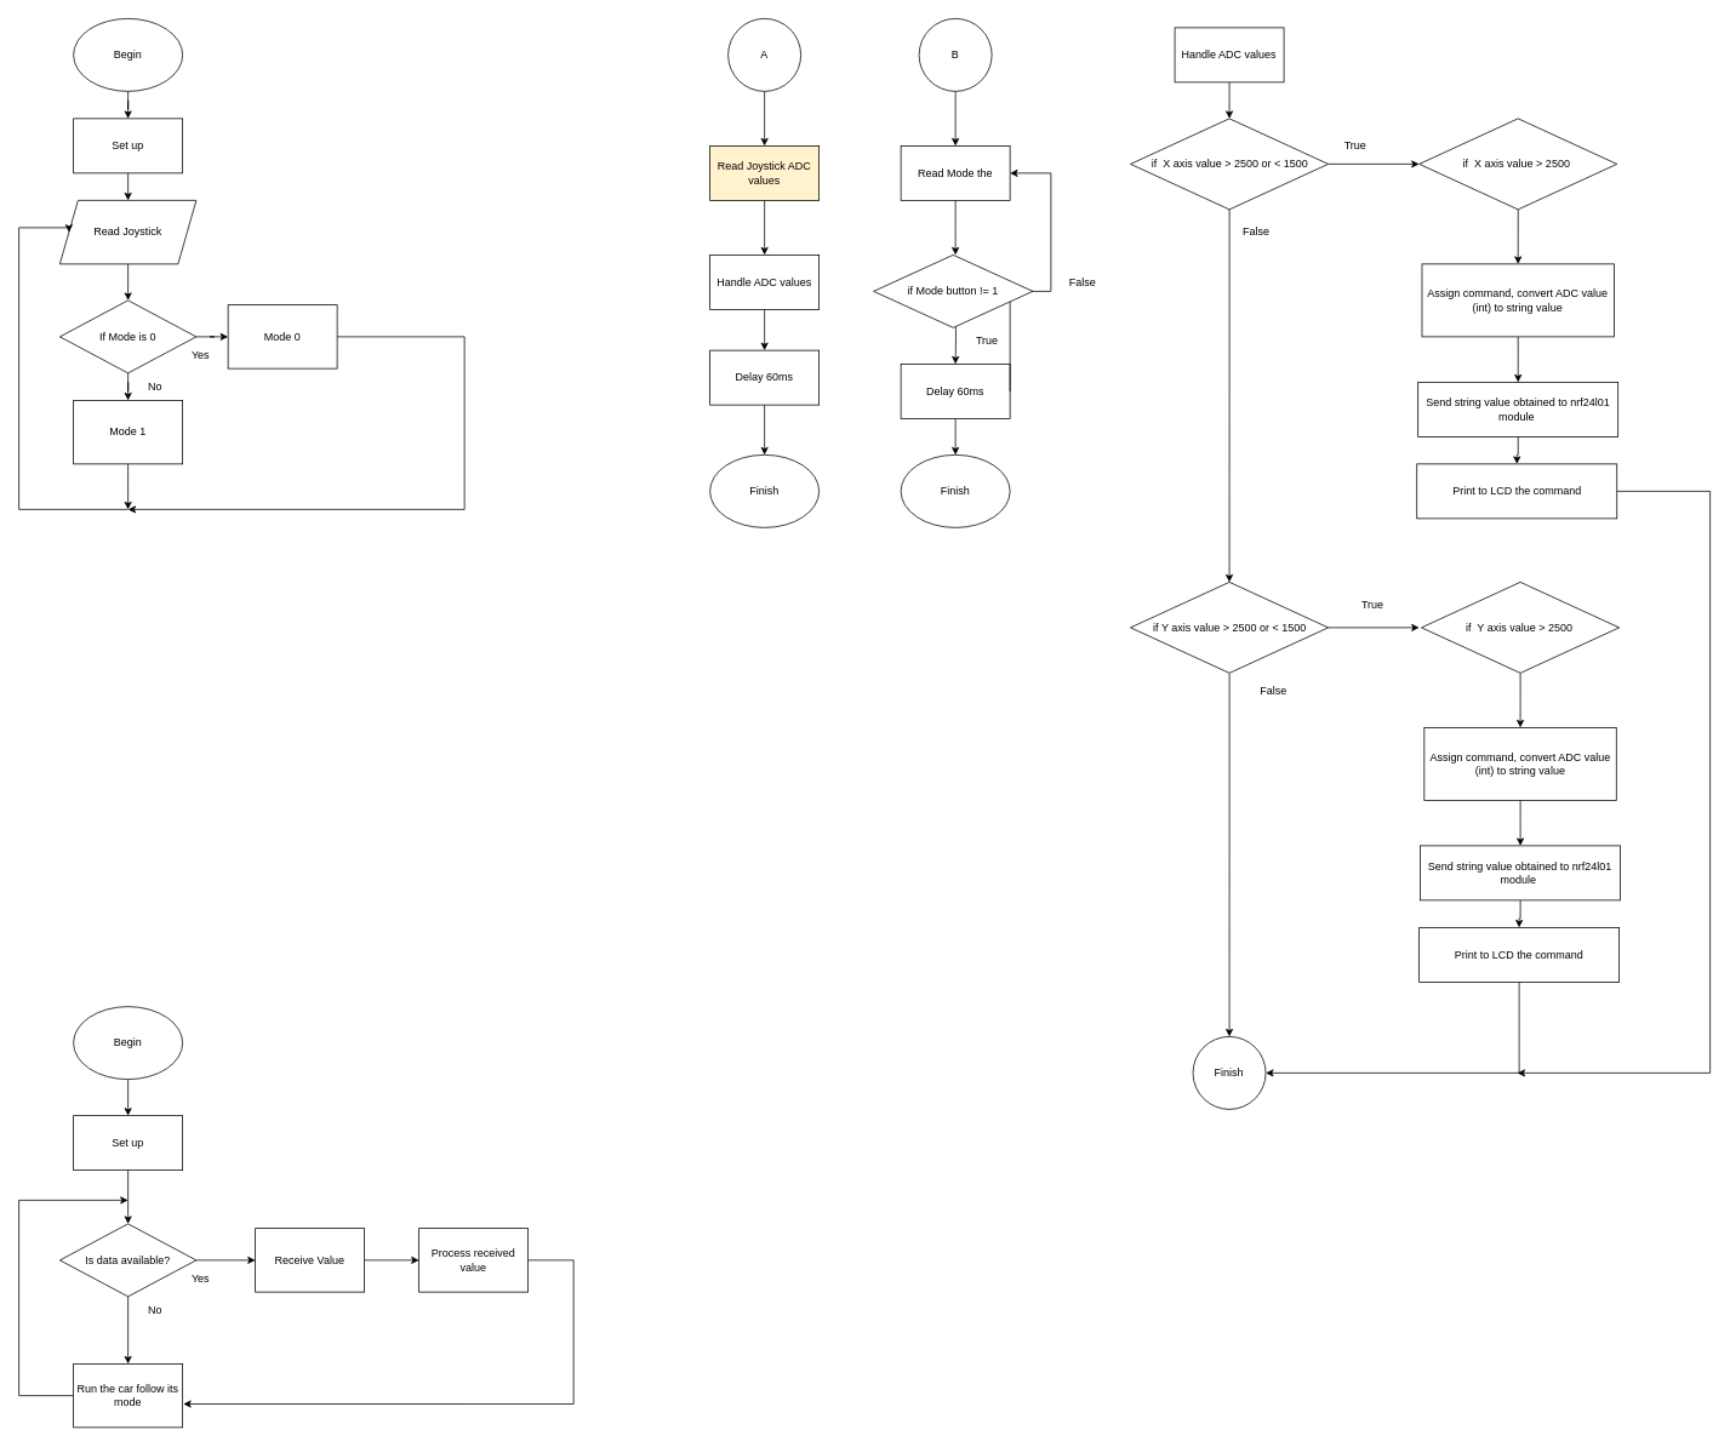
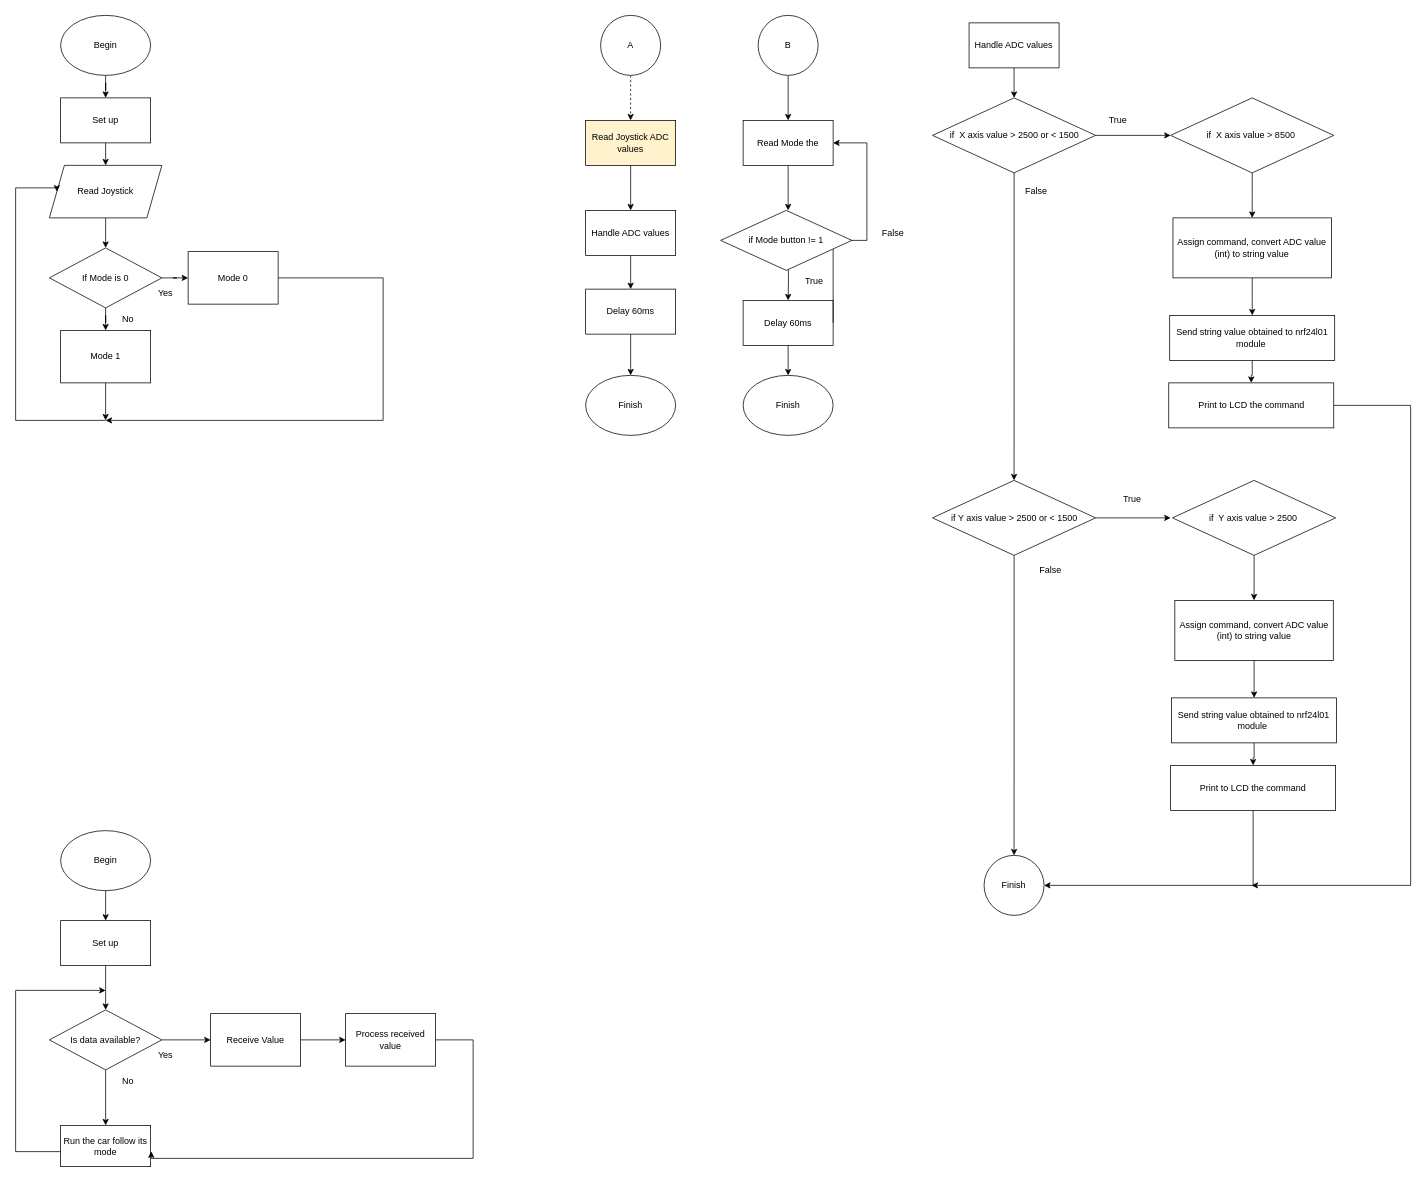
  <mxCell id="0" />
  <mxCell id="1" parent="0" />
  <mxCell id="2" style="edgeStyle=orthogonalEdgeStyle;rounded=0;orthogonalLoop=1;jettySize=auto;html=1;entryX=0.5;entryY=0;entryDx=0;entryDy=0;" parent="1" source="3" target="4" edge="1"><mxGeometry relative="1" as="geometry" /></mxCell>
  <mxCell id="3" value="Begin" style="ellipse;whiteSpace=wrap;html=1;" parent="1" vertex="1"><mxGeometry x="80" y="20" width="120" height="80" as="geometry" /></mxCell>
  <mxCell id="4" value="Set up" style="rounded=0;whiteSpace=wrap;html=1;" parent="1" vertex="1"><mxGeometry x="80" y="130" width="120" height="60" as="geometry" /></mxCell>
  <mxCell id="5" value="" style="endArrow=classic;html=1;rounded=0;exitX=0.5;exitY=1;exitDx=0;exitDy=0;" parent="1" source="4" target="7" edge="1"><mxGeometry width="50" height="50" relative="1" as="geometry"><mxPoint x="210" y="260" as="sourcePoint" /><mxPoint x="140" y="250" as="targetPoint" /></mxGeometry></mxCell>
  <mxCell id="6" style="edgeStyle=orthogonalEdgeStyle;rounded=0;orthogonalLoop=1;jettySize=auto;html=1;" parent="1" source="7" target="10" edge="1"><mxGeometry relative="1" as="geometry" /></mxCell>
  <mxCell id="7" value="Read Joystick" style="shape=parallelogram;perimeter=parallelogramPerimeter;whiteSpace=wrap;html=1;fixedSize=1;" parent="1" vertex="1"><mxGeometry x="65" y="220" width="150" height="70" as="geometry" /></mxCell>
  <mxCell id="8" style="edgeStyle=orthogonalEdgeStyle;rounded=0;orthogonalLoop=1;jettySize=auto;html=1;entryX=0;entryY=0.5;entryDx=0;entryDy=0;" parent="1" source="10" target="12" edge="1"><mxGeometry relative="1" as="geometry" /></mxCell>
  <mxCell id="9" style="edgeStyle=orthogonalEdgeStyle;rounded=0;orthogonalLoop=1;jettySize=auto;html=1;entryX=0.5;entryY=0;entryDx=0;entryDy=0;" parent="1" source="10" target="14" edge="1"><mxGeometry relative="1" as="geometry" /></mxCell>
  <mxCell id="10" value="If Mode is 0" style="rhombus;whiteSpace=wrap;html=1;" parent="1" vertex="1"><mxGeometry x="65" y="330" width="150" height="80" as="geometry" /></mxCell>
  <mxCell id="11" style="edgeStyle=orthogonalEdgeStyle;rounded=0;orthogonalLoop=1;jettySize=auto;html=1;" parent="1" source="12" edge="1"><mxGeometry relative="1" as="geometry"><mxPoint x="140" y="560" as="targetPoint" /><Array as="points"><mxPoint x="510" y="370" /><mxPoint x="510" y="560" /></Array></mxGeometry></mxCell>
  <mxCell id="12" value="Mode 0" style="rounded=0;whiteSpace=wrap;html=1;" parent="1" vertex="1"><mxGeometry x="250" y="335" width="120" height="70" as="geometry" /></mxCell>
  <mxCell id="13" style="edgeStyle=orthogonalEdgeStyle;rounded=0;orthogonalLoop=1;jettySize=auto;html=1;" parent="1" source="14" edge="1"><mxGeometry relative="1" as="geometry"><mxPoint x="140" y="560" as="targetPoint" /></mxGeometry></mxCell>
  <mxCell id="14" value="Mode 1" style="rounded=0;whiteSpace=wrap;html=1;" parent="1" vertex="1"><mxGeometry x="80" y="440" width="120" height="70" as="geometry" /></mxCell>
  <mxCell id="15" style="edgeStyle=orthogonalEdgeStyle;rounded=0;orthogonalLoop=1;jettySize=auto;html=1;entryX=0;entryY=0.5;entryDx=0;entryDy=0;" parent="1" target="7" edge="1"><mxGeometry relative="1" as="geometry"><mxPoint x="-50" y="250" as="targetPoint" /><Array as="points"><mxPoint x="20" y="560" /><mxPoint x="20" y="250" /><mxPoint x="75" y="250" /></Array><mxPoint x="140" y="560" as="sourcePoint" /></mxGeometry></mxCell>
- <mxCell id="16" style="edgeStyle=orthogonalEdgeStyle;rounded=0;orthogonalLoop=1;jettySize=auto;html=1;entryX=0.5;entryY=0;entryDx=0;entryDy=0;" parent="1" source="17" target="19" edge="1"><mxGeometry relative="1" as="geometry" /></mxCell>
+ <mxCell id="16" style="edgeStyle=orthogonalEdgeStyle;rounded=0;orthogonalLoop=1;jettySize=auto;html=1;entryX=0.5;entryY=0;entryDx=0;entryDy=0;dashed=1;" parent="1" source="17" target="19" edge="1"><mxGeometry relative="1" as="geometry" /></mxCell>
  <mxCell id="17" value="A" style="ellipse;whiteSpace=wrap;html=1;aspect=fixed;" parent="1" vertex="1"><mxGeometry x="800" y="20" width="80" height="80" as="geometry" /></mxCell>
  <mxCell id="18" style="edgeStyle=orthogonalEdgeStyle;rounded=0;orthogonalLoop=1;jettySize=auto;html=1;" parent="1" source="19" target="21" edge="1"><mxGeometry relative="1" as="geometry" /></mxCell>
  <mxCell id="19" value="Read Joystick ADC values" style="rounded=0;whiteSpace=wrap;html=1;fillColor=#fff2cc;" parent="1" vertex="1"><mxGeometry x="780" y="160" width="120" height="60" as="geometry" /></mxCell>
  <mxCell id="20" style="edgeStyle=orthogonalEdgeStyle;rounded=0;orthogonalLoop=1;jettySize=auto;html=1;entryX=0.5;entryY=0;entryDx=0;entryDy=0;" parent="1" source="21" target="23" edge="1"><mxGeometry relative="1" as="geometry" /></mxCell>
  <mxCell id="21" value="Handle ADC values" style="rounded=0;whiteSpace=wrap;html=1;" parent="1" vertex="1"><mxGeometry x="780" y="280" width="120" height="60" as="geometry" /></mxCell>
  <mxCell id="22" style="edgeStyle=orthogonalEdgeStyle;rounded=0;orthogonalLoop=1;jettySize=auto;html=1;entryX=0.5;entryY=0;entryDx=0;entryDy=0;" parent="1" source="23" target="24" edge="1"><mxGeometry relative="1" as="geometry" /></mxCell>
  <mxCell id="23" value="Delay 60ms" style="rounded=0;whiteSpace=wrap;html=1;" parent="1" vertex="1"><mxGeometry x="780" y="385" width="120" height="60" as="geometry" /></mxCell>
  <mxCell id="24" value="Finish" style="ellipse;whiteSpace=wrap;html=1;" parent="1" vertex="1"><mxGeometry x="780" y="500" width="120" height="80" as="geometry" /></mxCell>
  <mxCell id="25" style="edgeStyle=orthogonalEdgeStyle;rounded=0;orthogonalLoop=1;jettySize=auto;html=1;entryX=0.5;entryY=0;entryDx=0;entryDy=0;" parent="1" source="26" target="28" edge="1"><mxGeometry relative="1" as="geometry" /></mxCell>
  <mxCell id="26" value="B" style="ellipse;whiteSpace=wrap;html=1;aspect=fixed;" parent="1" vertex="1"><mxGeometry x="1010" y="20" width="80" height="80" as="geometry" /></mxCell>
  <mxCell id="27" style="edgeStyle=orthogonalEdgeStyle;rounded=0;orthogonalLoop=1;jettySize=auto;html=1;" parent="1" source="28" edge="1"><mxGeometry relative="1" as="geometry"><mxPoint x="1050" y="280" as="targetPoint" /></mxGeometry></mxCell>
  <mxCell id="28" value="Read Mode the" style="rounded=0;whiteSpace=wrap;html=1;" parent="1" vertex="1"><mxGeometry x="990" y="160" width="120" height="60" as="geometry" /></mxCell>
  <mxCell id="29" style="edgeStyle=orthogonalEdgeStyle;rounded=0;orthogonalLoop=1;jettySize=auto;html=1;entryX=0.5;entryY=0;entryDx=0;entryDy=0;" parent="1" target="31" edge="1"><mxGeometry relative="1" as="geometry"><mxPoint x="1050" y="340" as="sourcePoint" /></mxGeometry></mxCell>
  <mxCell id="30" style="edgeStyle=orthogonalEdgeStyle;rounded=0;orthogonalLoop=1;jettySize=auto;html=1;entryX=0.5;entryY=0;entryDx=0;entryDy=0;" parent="1" source="31" target="32" edge="1"><mxGeometry relative="1" as="geometry" /></mxCell>
  <mxCell id="31" value="Delay 60ms" style="rounded=0;whiteSpace=wrap;html=1;" parent="1" vertex="1"><mxGeometry x="990" y="400" width="120" height="60" as="geometry" /></mxCell>
  <mxCell id="32" value="Finish" style="ellipse;whiteSpace=wrap;html=1;" parent="1" vertex="1"><mxGeometry x="990" y="500" width="120" height="80" as="geometry" /></mxCell>
  <mxCell id="33" style="edgeStyle=orthogonalEdgeStyle;rounded=0;orthogonalLoop=1;jettySize=auto;html=1;entryX=1;entryY=0.5;entryDx=0;entryDy=0;exitX=1;exitY=0.5;exitDx=0;exitDy=0;" parent="1" source="31" target="28" edge="1"><mxGeometry relative="1" as="geometry"><mxPoint x="1220" y="180" as="targetPoint" /><Array as="points"><mxPoint x="1110" y="320" /><mxPoint x="1155" y="320" /><mxPoint x="1155" y="190" /></Array></mxGeometry></mxCell>
  <mxCell id="34" value="if Mode button != 1" style="rhombus;whiteSpace=wrap;html=1;" parent="1" vertex="1"><mxGeometry x="960" y="280" width="175" height="80" as="geometry" /></mxCell>
  <mxCell id="35" value="True" style="text;html=1;strokeColor=none;fillColor=none;align=center;verticalAlign=middle;whiteSpace=wrap;rounded=0;" parent="1" vertex="1"><mxGeometry x="1055" y="360" width="60" height="30" as="geometry" /></mxCell>
  <mxCell id="36" value="False" style="text;html=1;strokeColor=none;fillColor=none;align=center;verticalAlign=middle;whiteSpace=wrap;rounded=0;" parent="1" vertex="1"><mxGeometry x="1160" y="295" width="60" height="30" as="geometry" /></mxCell>
  <mxCell id="37" style="edgeStyle=orthogonalEdgeStyle;rounded=0;orthogonalLoop=1;jettySize=auto;html=1;entryX=0.5;entryY=0;entryDx=0;entryDy=0;" parent="1" source="38" target="41" edge="1"><mxGeometry relative="1" as="geometry" /></mxCell>
  <mxCell id="38" value="Handle ADC values" style="rounded=0;whiteSpace=wrap;html=1;" parent="1" vertex="1"><mxGeometry x="1291.25" y="30" width="120" height="60" as="geometry" /></mxCell>
  <mxCell id="39" style="edgeStyle=orthogonalEdgeStyle;rounded=0;orthogonalLoop=1;jettySize=auto;html=1;entryX=0;entryY=0.5;entryDx=0;entryDy=0;" parent="1" source="41" target="43" edge="1"><mxGeometry relative="1" as="geometry" /></mxCell>
  <mxCell id="40" style="edgeStyle=orthogonalEdgeStyle;rounded=0;orthogonalLoop=1;jettySize=auto;html=1;entryX=0.5;entryY=0;entryDx=0;entryDy=0;" parent="1" source="41" target="52" edge="1"><mxGeometry relative="1" as="geometry"><mxPoint x="1360" y="310" as="targetPoint" /></mxGeometry></mxCell>
  <mxCell id="41" value="if&amp;nbsp; X axis value &amp;gt; 2500 or &amp;lt; 1500" style="rhombus;whiteSpace=wrap;html=1;" parent="1" vertex="1"><mxGeometry x="1242.5" y="130" width="217.5" height="100" as="geometry" /></mxCell>
  <mxCell id="42" style="edgeStyle=orthogonalEdgeStyle;rounded=0;orthogonalLoop=1;jettySize=auto;html=1;entryX=0.5;entryY=0;entryDx=0;entryDy=0;" parent="1" source="43" target="45" edge="1"><mxGeometry relative="1" as="geometry" /></mxCell>
- <mxCell id="43" value="if&amp;nbsp; X axis value &amp;gt; 2500&amp;nbsp;" style="rhombus;whiteSpace=wrap;html=1;" parent="1" vertex="1"><mxGeometry x="1560" y="130" width="217.5" height="100" as="geometry" /></mxCell>
+ <mxCell id="43" value="if&amp;nbsp; X axis value &amp;gt; 8500&amp;nbsp;" style="rhombus;whiteSpace=wrap;html=1;" parent="1" vertex="1"><mxGeometry x="1560" y="130" width="217.5" height="100" as="geometry" /></mxCell>
  <mxCell id="44" style="edgeStyle=orthogonalEdgeStyle;rounded=0;orthogonalLoop=1;jettySize=auto;html=1;" parent="1" source="45" target="47" edge="1"><mxGeometry relative="1" as="geometry" /></mxCell>
  <mxCell id="45" value="Assign command, convert ADC value (int) to string value" style="rounded=0;whiteSpace=wrap;html=1;" parent="1" vertex="1"><mxGeometry x="1563.13" y="290" width="211.25" height="80" as="geometry" /></mxCell>
  <mxCell id="46" style="edgeStyle=orthogonalEdgeStyle;rounded=0;orthogonalLoop=1;jettySize=auto;html=1;" parent="1" source="47" target="49" edge="1"><mxGeometry relative="1" as="geometry" /></mxCell>
  <mxCell id="47" value="Send string value obtained to nrf24l01 module&amp;nbsp;" style="rounded=0;whiteSpace=wrap;html=1;" parent="1" vertex="1"><mxGeometry x="1558.75" y="420" width="220" height="60" as="geometry" /></mxCell>
  <mxCell id="48" style="edgeStyle=orthogonalEdgeStyle;rounded=0;orthogonalLoop=1;jettySize=auto;html=1;" parent="1" source="49" edge="1"><mxGeometry relative="1" as="geometry"><mxPoint x="1668" y="1180" as="targetPoint" /><Array as="points"><mxPoint x="1880" y="540" /><mxPoint x="1880" y="1180" /></Array></mxGeometry></mxCell>
  <mxCell id="49" value="Print to LCD the command" style="rounded=0;whiteSpace=wrap;html=1;" parent="1" vertex="1"><mxGeometry x="1557.5" y="510" width="220" height="60" as="geometry" /></mxCell>
  <mxCell id="50" style="edgeStyle=orthogonalEdgeStyle;rounded=0;orthogonalLoop=1;jettySize=auto;html=1;" parent="1" source="52" edge="1"><mxGeometry relative="1" as="geometry"><mxPoint x="1560" y="690" as="targetPoint" /></mxGeometry></mxCell>
  <mxCell id="51" style="edgeStyle=orthogonalEdgeStyle;rounded=0;orthogonalLoop=1;jettySize=auto;html=1;entryX=0.5;entryY=0;entryDx=0;entryDy=0;" parent="1" source="52" target="61" edge="1"><mxGeometry relative="1" as="geometry" /></mxCell>
  <mxCell id="52" value="if Y axis value &amp;gt; 2500 or &amp;lt; 1500" style="rhombus;whiteSpace=wrap;html=1;" parent="1" vertex="1"><mxGeometry x="1242.5" y="640" width="217.5" height="100" as="geometry" /></mxCell>
  <mxCell id="53" style="edgeStyle=orthogonalEdgeStyle;rounded=0;orthogonalLoop=1;jettySize=auto;html=1;entryX=0.5;entryY=0;entryDx=0;entryDy=0;" parent="1" source="54" target="56" edge="1"><mxGeometry relative="1" as="geometry" /></mxCell>
  <mxCell id="54" value="if&amp;nbsp; Y axis value &amp;gt; 2500&amp;nbsp;" style="rhombus;whiteSpace=wrap;html=1;" parent="1" vertex="1"><mxGeometry x="1562.5" y="640" width="217.5" height="100" as="geometry" /></mxCell>
  <mxCell id="55" style="edgeStyle=orthogonalEdgeStyle;rounded=0;orthogonalLoop=1;jettySize=auto;html=1;" parent="1" source="56" target="58" edge="1"><mxGeometry relative="1" as="geometry" /></mxCell>
  <mxCell id="56" value="Assign command, convert ADC value (int) to string value" style="rounded=0;whiteSpace=wrap;html=1;" parent="1" vertex="1"><mxGeometry x="1565.63" y="800" width="211.25" height="80" as="geometry" /></mxCell>
  <mxCell id="57" style="edgeStyle=orthogonalEdgeStyle;rounded=0;orthogonalLoop=1;jettySize=auto;html=1;" parent="1" source="58" target="60" edge="1"><mxGeometry relative="1" as="geometry" /></mxCell>
  <mxCell id="58" value="Send string value obtained to nrf24l01 module&amp;nbsp;" style="rounded=0;whiteSpace=wrap;html=1;" parent="1" vertex="1"><mxGeometry x="1561.25" y="930" width="220" height="60" as="geometry" /></mxCell>
  <mxCell id="59" style="edgeStyle=orthogonalEdgeStyle;rounded=0;orthogonalLoop=1;jettySize=auto;html=1;" parent="1" source="60" target="61" edge="1"><mxGeometry relative="1" as="geometry"><mxPoint x="1670" y="1170" as="targetPoint" /><Array as="points"><mxPoint x="1670" y="1180" /></Array></mxGeometry></mxCell>
  <mxCell id="60" value="Print to LCD the command" style="rounded=0;whiteSpace=wrap;html=1;" parent="1" vertex="1"><mxGeometry x="1560" y="1020" width="220" height="60" as="geometry" /></mxCell>
  <mxCell id="61" value="Finish" style="ellipse;whiteSpace=wrap;html=1;aspect=fixed;" parent="1" vertex="1"><mxGeometry x="1311.25" y="1140" width="80" height="80" as="geometry" /></mxCell>
  <mxCell id="62" value="True" style="text;html=1;strokeColor=none;fillColor=none;align=center;verticalAlign=middle;whiteSpace=wrap;rounded=0;" parent="1" vertex="1"><mxGeometry x="1460" y="145" width="60" height="30" as="geometry" /></mxCell>
  <mxCell id="63" value="False" style="text;html=1;strokeColor=none;fillColor=none;align=center;verticalAlign=middle;whiteSpace=wrap;rounded=0;" parent="1" vertex="1"><mxGeometry x="1351.25" y="240" width="60" height="30" as="geometry" /></mxCell>
  <mxCell id="64" value="False" style="text;html=1;strokeColor=none;fillColor=none;align=center;verticalAlign=middle;whiteSpace=wrap;rounded=0;" parent="1" vertex="1"><mxGeometry x="1370" y="745" width="60" height="30" as="geometry" /></mxCell>
  <mxCell id="65" value="True" style="text;html=1;strokeColor=none;fillColor=none;align=center;verticalAlign=middle;whiteSpace=wrap;rounded=0;" parent="1" vertex="1"><mxGeometry x="1478.75" y="650" width="60" height="30" as="geometry" /></mxCell>
  <mxCell id="66" value="Yes" style="text;html=1;strokeColor=none;fillColor=none;align=center;verticalAlign=middle;whiteSpace=wrap;rounded=0;" vertex="1" parent="1"><mxGeometry x="190" y="375" width="60" height="30" as="geometry" /></mxCell>
  <mxCell id="67" value="No" style="text;html=1;strokeColor=none;fillColor=none;align=center;verticalAlign=middle;whiteSpace=wrap;rounded=0;" vertex="1" parent="1"><mxGeometry x="140" y="410" width="60" height="30" as="geometry" /></mxCell>
  <mxCell id="68" style="edgeStyle=orthogonalEdgeStyle;rounded=0;orthogonalLoop=1;jettySize=auto;html=1;entryX=0.5;entryY=0;entryDx=0;entryDy=0;" edge="1" parent="1" source="69" target="70"><mxGeometry relative="1" as="geometry" /></mxCell>
  <mxCell id="69" value="Begin" style="ellipse;whiteSpace=wrap;html=1;" vertex="1" parent="1"><mxGeometry x="80" y="1107" width="120" height="80" as="geometry" /></mxCell>
  <mxCell id="70" value="Set up" style="rounded=0;whiteSpace=wrap;html=1;" vertex="1" parent="1"><mxGeometry x="80" y="1227" width="120" height="60" as="geometry" /></mxCell>
  <mxCell id="71" value="" style="endArrow=classic;html=1;rounded=0;exitX=0.5;exitY=1;exitDx=0;exitDy=0;entryX=0.5;entryY=0;entryDx=0;entryDy=0;" edge="1" parent="1" source="70" target="74"><mxGeometry width="50" height="50" relative="1" as="geometry"><mxPoint x="210" y="1357" as="sourcePoint" /><mxPoint x="140" y="1367" as="targetPoint" /></mxGeometry></mxCell>
  <mxCell id="72" style="edgeStyle=orthogonalEdgeStyle;rounded=0;orthogonalLoop=1;jettySize=auto;html=1;entryX=0;entryY=0.5;entryDx=0;entryDy=0;" edge="1" parent="1" source="74" target="80"><mxGeometry relative="1" as="geometry"><mxPoint x="300" y="1386" as="targetPoint" /></mxGeometry></mxCell>
  <mxCell id="73" style="edgeStyle=orthogonalEdgeStyle;rounded=0;orthogonalLoop=1;jettySize=auto;html=1;entryX=0.5;entryY=0;entryDx=0;entryDy=0;" edge="1" parent="1" source="74" target="76"><mxGeometry relative="1" as="geometry" /></mxCell>
  <mxCell id="74" value="Is data available?" style="rhombus;whiteSpace=wrap;html=1;" vertex="1" parent="1"><mxGeometry x="65" y="1346" width="150" height="80" as="geometry" /></mxCell>
  <mxCell id="75" style="edgeStyle=orthogonalEdgeStyle;rounded=0;orthogonalLoop=1;jettySize=auto;html=1;" edge="1" parent="1" source="76"><mxGeometry relative="1" as="geometry"><mxPoint x="140" y="1320" as="targetPoint" /><Array as="points"><mxPoint x="20" y="1535" /><mxPoint x="20" y="1320" /></Array></mxGeometry></mxCell>
- <mxCell id="76" value="Run the car follow its mode" style="rounded=0;whiteSpace=wrap;html=1;" vertex="1" parent="1"><mxGeometry x="80" y="1500" width="120" height="70" as="geometry" /></mxCell>
+ <mxCell id="76" value="Run the car follow its mode" style="rounded=0;whiteSpace=wrap;html=1;" vertex="1" parent="1"><mxGeometry x="80" y="1500" width="120" height="55" as="geometry" /></mxCell>
  <mxCell id="77" value="Yes" style="text;html=1;strokeColor=none;fillColor=none;align=center;verticalAlign=middle;whiteSpace=wrap;rounded=0;" vertex="1" parent="1"><mxGeometry x="190" y="1391" width="60" height="30" as="geometry" /></mxCell>
  <mxCell id="78" value="No" style="text;html=1;strokeColor=none;fillColor=none;align=center;verticalAlign=middle;whiteSpace=wrap;rounded=0;" vertex="1" parent="1"><mxGeometry x="140" y="1426" width="60" height="30" as="geometry" /></mxCell>
  <mxCell id="79" style="edgeStyle=orthogonalEdgeStyle;rounded=0;orthogonalLoop=1;jettySize=auto;html=1;entryX=0;entryY=0.5;entryDx=0;entryDy=0;" edge="1" parent="1" source="80" target="82"><mxGeometry relative="1" as="geometry" /></mxCell>
  <mxCell id="80" value="Receive Value" style="rounded=0;whiteSpace=wrap;html=1;" vertex="1" parent="1"><mxGeometry x="280" y="1351" width="120" height="70" as="geometry" /></mxCell>
  <mxCell id="81" style="edgeStyle=orthogonalEdgeStyle;rounded=0;orthogonalLoop=1;jettySize=auto;html=1;entryX=1.007;entryY=0.631;entryDx=0;entryDy=0;entryPerimeter=0;" edge="1" parent="1" source="82" target="76"><mxGeometry relative="1" as="geometry"><Array as="points"><mxPoint x="630" y="1386" /><mxPoint x="630" y="1544" /></Array></mxGeometry></mxCell>
  <mxCell id="82" value="Process received value" style="rounded=0;whiteSpace=wrap;html=1;" vertex="1" parent="1"><mxGeometry x="460" y="1351" width="120" height="70" as="geometry" /></mxCell>
